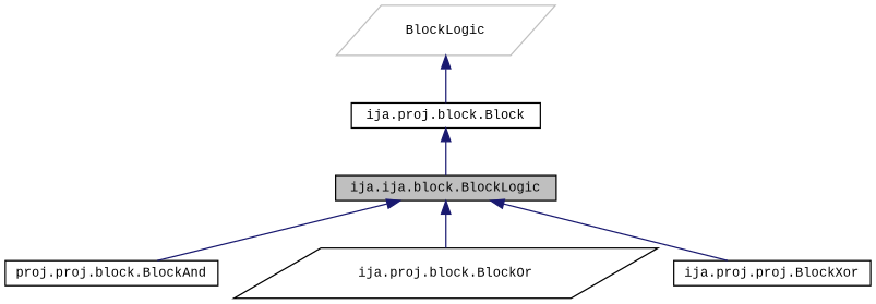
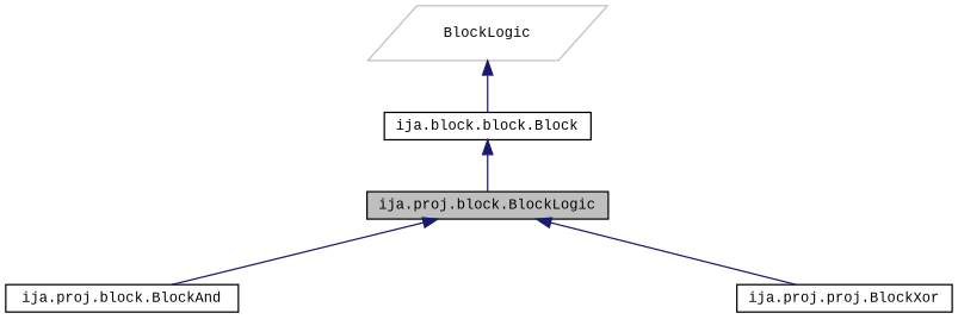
  digraph {
    fontname="Liberation Mono"
    node [color=black fillcolor=white fontname="Liberation Mono" fontsize=10 shape=box style=filled]
    edge [color=midnightblue dir=back fontname="Liberation Mono" fontsize=10 labelfontname=Helvetica labelfontsize=10 style=solid]
-   n1 [fillcolor=grey75 fontcolor=black height=0.2 label="ija.ija.block.BlockLogic" width=0.4]
-   n2 [height=0.2 label="proj.proj.block.BlockAnd" width=0.4]
-   n3 [height=0.2 label="ija.proj.block.BlockOr" shape=parallelogram width=0.4]
+   n1 [fillcolor=grey75 fontcolor=black height=0.2 label="ija.proj.block.BlockLogic" width=0.4]
+   n2 [height=0.2 label="ija.proj.block.BlockAnd" width=0.4]
    n4 [height=0.2 label="ija.proj.proj.BlockXor" width=0.4]
-   n5 [height=0.2 label="ija.proj.block.Block" width=0.4]
+   n5 [height=0.2 label="ija.block.block.Block" width=0.4]
    n6 [color=grey75 height=0.2 label=BlockLogic shape=parallelogram width=0.4]
    n1 -> n2
-   n1 -> n3
    n1 -> n4
    n5 -> n1
    n6 -> n5
  }
